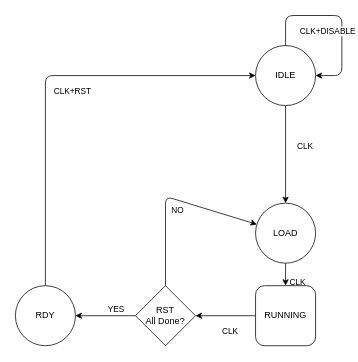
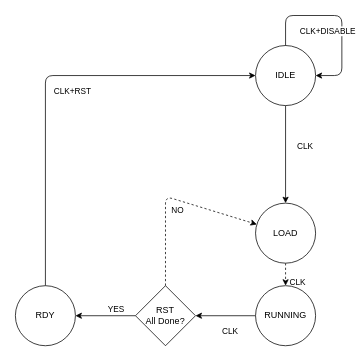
  <mxCell id="0" />
  <mxCell id="1" parent="0" />
  <mxCell id="2" value="" style="edgeStyle=none;html=1;" parent="1" source="4" target="7" edge="1"><mxGeometry relative="1" as="geometry" /></mxCell>
  <mxCell id="3" value="CLK" style="edgeLabel;html=1;align=center;verticalAlign=middle;resizable=0;points=[];" parent="2" vertex="1" connectable="0"><mxGeometry x="-0.45" relative="1" as="geometry"><mxPoint x="25" y="18" as="offset" /></mxGeometry></mxCell>
  <mxCell id="4" value="IDLE" style="ellipse;whiteSpace=wrap;html=1;aspect=fixed;" parent="1" vertex="1"><mxGeometry x="340" y="60" width="80" height="80" as="geometry" /></mxCell>
- <mxCell id="5" value="" style="edgeStyle=none;html=1;" parent="1" source="7" target="10" edge="1"><mxGeometry relative="1" as="geometry" /></mxCell>
+ <mxCell id="5" value="" style="edgeStyle=none;html=1;dashed=1;" parent="1" source="7" target="10" edge="1"><mxGeometry relative="1" as="geometry" /></mxCell>
  <mxCell id="6" value="CLK" style="edgeLabel;html=1;align=center;verticalAlign=middle;resizable=0;points=[];" parent="5" vertex="1" connectable="0"><mxGeometry x="-0.367" y="1" relative="1" as="geometry"><mxPoint x="14" y="15" as="offset" /></mxGeometry></mxCell>
  <mxCell id="7" value="LOAD" style="ellipse;whiteSpace=wrap;html=1;aspect=fixed;" parent="1" vertex="1"><mxGeometry x="340" y="270" width="80" height="80" as="geometry" /></mxCell>
  <mxCell id="8" style="edgeStyle=none;html=1;" parent="1" source="10" target="15" edge="1"><mxGeometry relative="1" as="geometry"><mxPoint x="260" y="420" as="targetPoint" /></mxGeometry></mxCell>
  <mxCell id="9" value="CLK" style="edgeLabel;html=1;align=center;verticalAlign=middle;resizable=0;points=[];" parent="8" vertex="1" connectable="0"><mxGeometry x="-0.358" y="-1" relative="1" as="geometry"><mxPoint x="-9" y="21" as="offset" /></mxGeometry></mxCell>
- <mxCell id="10" value="RUNNING" style="whiteSpace=wrap;html=1;rounded=1;" parent="1" vertex="1"><mxGeometry x="340" y="380" width="80" height="80" as="geometry" /></mxCell>
- <mxCell id="11" style="edgeStyle=none;html=1;exitX=0.5;exitY=0;exitDx=0;exitDy=0;" parent="1" source="15" target="7" edge="1"><mxGeometry relative="1" as="geometry"><mxPoint x="335" y="280" as="targetPoint" /><Array as="points"><mxPoint x="220" y="261" /></Array></mxGeometry></mxCell>
+ <mxCell id="10" value="RUNNING" style="ellipse;whiteSpace=wrap;html=1;" parent="1" vertex="1"><mxGeometry x="340" y="380" width="80" height="80" as="geometry" /></mxCell>
+ <mxCell id="11" style="edgeStyle=none;html=1;exitX=0.5;exitY=0;exitDx=0;exitDy=0;dashed=1;" parent="1" source="15" target="7" edge="1"><mxGeometry relative="1" as="geometry"><mxPoint x="335" y="280" as="targetPoint" /><Array as="points"><mxPoint x="220" y="261" /></Array></mxGeometry></mxCell>
  <mxCell id="12" value="NO" style="edgeLabel;html=1;align=center;verticalAlign=middle;resizable=0;points=[];" parent="11" vertex="1" connectable="0"><mxGeometry x="-0.372" y="1" relative="1" as="geometry"><mxPoint x="16" y="-25" as="offset" /></mxGeometry></mxCell>
  <mxCell id="13" value="" style="edgeStyle=none;html=1;" parent="1" source="15" target="18" edge="1"><mxGeometry relative="1" as="geometry" /></mxCell>
  <mxCell id="14" value="YES" style="edgeLabel;html=1;align=center;verticalAlign=middle;resizable=0;points=[];" parent="13" vertex="1" connectable="0"><mxGeometry x="-0.333" y="1" relative="1" as="geometry"><mxPoint y="-11" as="offset" /></mxGeometry></mxCell>
  <mxCell id="15" value="RST&lt;br&gt;All Done?" style="rhombus;whiteSpace=wrap;html=1;" parent="1" vertex="1"><mxGeometry x="180" y="380" width="80" height="80" as="geometry" /></mxCell>
  <mxCell id="16" style="edgeStyle=none;html=1;" parent="1" source="18" target="4" edge="1"><mxGeometry relative="1" as="geometry"><Array as="points"><mxPoint x="60" y="100" /></Array></mxGeometry></mxCell>
  <mxCell id="17" value="CLK+RST" style="edgeLabel;html=1;align=center;verticalAlign=middle;resizable=0;points=[];" parent="16" vertex="1" connectable="0"><mxGeometry x="-0.269" y="3" relative="1" as="geometry"><mxPoint x="38" y="-55" as="offset" /></mxGeometry></mxCell>
  <mxCell id="18" value="RDY" style="ellipse;whiteSpace=wrap;html=1;" parent="1" vertex="1"><mxGeometry x="20" y="380" width="80" height="80" as="geometry" /></mxCell>
  <mxCell id="19" style="edgeStyle=none;html=1;exitX=0.5;exitY=0;exitDx=0;exitDy=0;entryX=1;entryY=0.5;entryDx=0;entryDy=0;" edge="1" parent="1" source="4" target="4"><mxGeometry relative="1" as="geometry"><Array as="points"><mxPoint x="380" y="20" /><mxPoint x="455" y="20" /><mxPoint x="455" y="100" /></Array></mxGeometry></mxCell>
  <mxCell id="20" value="CLK+DISABLE" style="edgeLabel;html=1;align=center;verticalAlign=middle;resizable=0;points=[];" vertex="1" connectable="0" parent="19"><mxGeometry x="0.105" y="1" relative="1" as="geometry"><mxPoint x="-21" y="8" as="offset" /></mxGeometry></mxCell>
